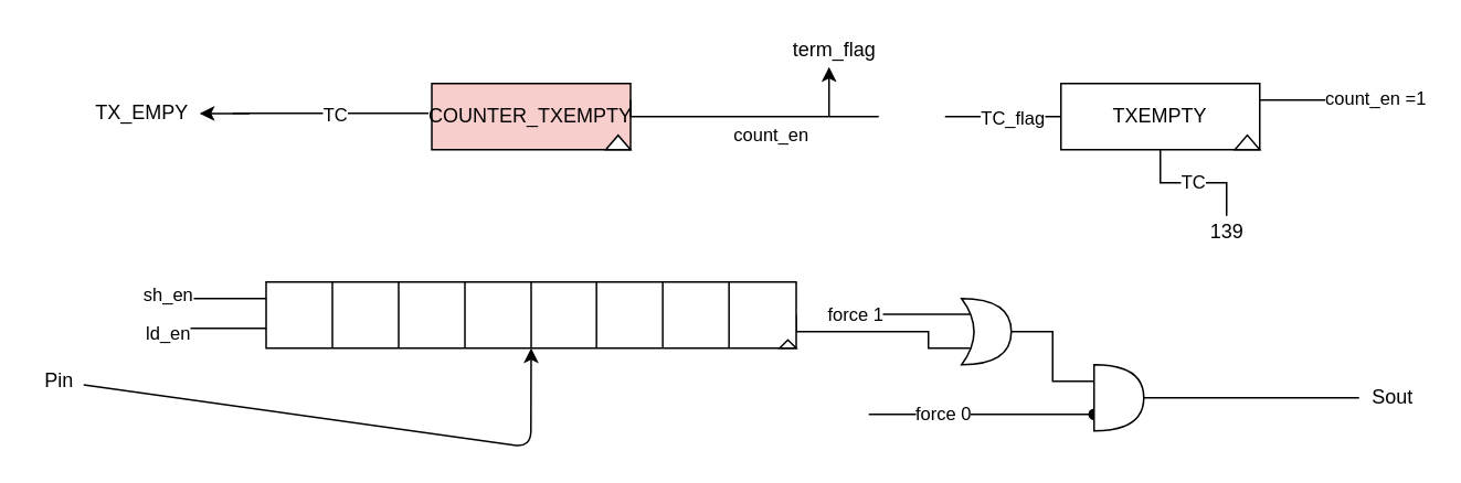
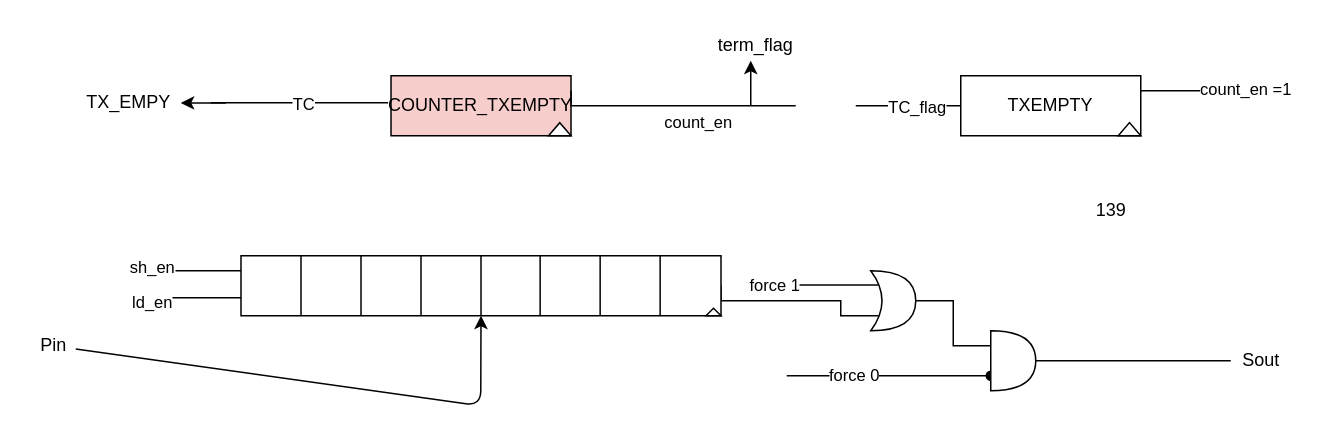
  <mxCell id="0" />
  <mxCell id="1" parent="0" />
  <mxCell id="2" style="edgeStyle=orthogonalEdgeStyle;rounded=0;orthogonalLoop=1;jettySize=auto;html=1;entryX=0.175;entryY=0.75;entryDx=0;entryDy=0;entryPerimeter=0;endArrow=none;endFill=0;exitX=1;exitY=0.5;exitDx=0;exitDy=0;" parent="1" source="3" target="14" edge="1"><mxGeometry relative="1" as="geometry"><mxPoint x="560.17" y="220" as="targetPoint" /><Array as="points"><mxPoint x="480" y="200" /><mxPoint x="560" y="200" /><mxPoint x="560" y="210" /></Array></mxGeometry></mxCell>
  <mxCell id="3" value="" style="rounded=0;whiteSpace=wrap;html=1;" parent="1" vertex="1"><mxGeometry x="160.17" y="170" width="320" height="40" as="geometry" /></mxCell>
  <mxCell id="4" value="" style="endArrow=none;html=1;" parent="1" edge="1"><mxGeometry width="50" height="50" relative="1" as="geometry"><mxPoint x="200.17" y="210" as="sourcePoint" /><mxPoint x="200.17" y="170" as="targetPoint" /></mxGeometry></mxCell>
  <mxCell id="5" value="" style="endArrow=none;html=1;" parent="1" edge="1"><mxGeometry width="50" height="50" relative="1" as="geometry"><mxPoint x="240.17" y="210" as="sourcePoint" /><mxPoint x="240.17" y="170" as="targetPoint" /></mxGeometry></mxCell>
  <mxCell id="6" value="" style="endArrow=none;html=1;" parent="1" edge="1"><mxGeometry width="50" height="50" relative="1" as="geometry"><mxPoint x="280.17" y="210" as="sourcePoint" /><mxPoint x="280.17" y="170" as="targetPoint" /></mxGeometry></mxCell>
  <mxCell id="7" value="" style="endArrow=none;html=1;" parent="1" edge="1"><mxGeometry width="50" height="50" relative="1" as="geometry"><mxPoint x="320.17" y="210" as="sourcePoint" /><mxPoint x="320.17" y="170" as="targetPoint" /></mxGeometry></mxCell>
  <mxCell id="8" value="" style="endArrow=none;html=1;" parent="1" edge="1"><mxGeometry width="50" height="50" relative="1" as="geometry"><mxPoint x="359.6" y="210" as="sourcePoint" /><mxPoint x="359.6" y="170" as="targetPoint" /></mxGeometry></mxCell>
  <mxCell id="9" value="" style="endArrow=none;html=1;" parent="1" edge="1"><mxGeometry width="50" height="50" relative="1" as="geometry"><mxPoint x="399.6" y="210" as="sourcePoint" /><mxPoint x="399.6" y="170" as="targetPoint" /></mxGeometry></mxCell>
  <mxCell id="10" value="" style="endArrow=none;html=1;" parent="1" edge="1"><mxGeometry width="50" height="50" relative="1" as="geometry"><mxPoint x="439.6" y="210" as="sourcePoint" /><mxPoint x="439.6" y="170" as="targetPoint" /></mxGeometry></mxCell>
  <mxCell id="11" value="" style="triangle;whiteSpace=wrap;html=1;rotation=-90;" parent="1" vertex="1"><mxGeometry x="472.67" y="202.5" width="5" height="10" as="geometry" /></mxCell>
  <mxCell id="12" value="" style="endArrow=classic;html=1;" parent="1" source="32" edge="1"><mxGeometry width="50" height="50" relative="1" as="geometry"><mxPoint x="40" y="270" as="sourcePoint" /><mxPoint x="320.17" y="210" as="targetPoint" /><Array as="points"><mxPoint x="320" y="270" /></Array></mxGeometry></mxCell>
  <mxCell id="13" style="edgeStyle=orthogonalEdgeStyle;rounded=0;orthogonalLoop=1;jettySize=auto;html=1;entryX=0;entryY=0.25;entryDx=0;entryDy=0;entryPerimeter=0;endArrow=none;endFill=0;" edge="1" parent="1" source="14" target="44"><mxGeometry relative="1" as="geometry" /></mxCell>
  <mxCell id="14" value="" style="shape=xor;whiteSpace=wrap;html=1;" parent="1" vertex="1"><mxGeometry x="580" y="180" width="30" height="40" as="geometry" /></mxCell>
  <mxCell id="15" value="" style="endArrow=oval;html=1;endFill=1;entryX=0;entryY=0.75;entryDx=0;entryDy=0;entryPerimeter=0;" parent="1" edge="1" target="44"><mxGeometry width="50" height="50" relative="1" as="geometry"><mxPoint x="524" y="250" as="sourcePoint" /><mxPoint x="660" y="240" as="targetPoint" /><Array as="points" /></mxGeometry></mxCell>
  <mxCell id="16" value="force 0" style="edgeLabel;html=1;align=center;verticalAlign=middle;resizable=0;points=[];" parent="15" vertex="1" connectable="0"><mxGeometry x="-0.024" y="1" relative="1" as="geometry"><mxPoint x="-21.63" y="0.94" as="offset" /></mxGeometry></mxCell>
  <mxCell id="17" value="" style="endArrow=none;html=1;entryX=0.175;entryY=0.75;entryDx=0;entryDy=0;entryPerimeter=0;endFill=0;" parent="1" edge="1"><mxGeometry width="50" height="50" relative="1" as="geometry"><mxPoint x="510" y="189.5" as="sourcePoint" /><mxPoint x="585.25" y="189.5" as="targetPoint" /></mxGeometry></mxCell>
  <mxCell id="18" value="force 1" style="edgeLabel;html=1;align=center;verticalAlign=middle;resizable=0;points=[];" parent="17" vertex="1" connectable="0"><mxGeometry x="-0.447" relative="1" as="geometry"><mxPoint x="-15.75" as="offset" /></mxGeometry></mxCell>
  <mxCell id="19" value="" style="endArrow=none;html=1;endFill=0;exitX=1;exitY=0.5;exitDx=0;exitDy=0;exitPerimeter=0;" parent="1" edge="1" source="44"><mxGeometry width="50" height="50" relative="1" as="geometry"><mxPoint x="710.17" y="270" as="sourcePoint" /><mxPoint x="820" y="240" as="targetPoint" /></mxGeometry></mxCell>
  <mxCell id="20" value="COUNTER_TXEMPTY" style="rounded=0;whiteSpace=wrap;html=1;fillColor=#f8cecc;" parent="1" vertex="1"><mxGeometry x="260.17" y="50" width="120" height="40" as="geometry" /></mxCell>
  <mxCell id="21" style="edgeStyle=orthogonalEdgeStyle;rounded=0;orthogonalLoop=1;jettySize=auto;html=1;exitX=1;exitY=0.25;exitDx=0;exitDy=0;endArrow=none;endFill=0;entryX=0;entryY=0.5;entryDx=0;entryDy=0;" parent="1" source="20" edge="1"><mxGeometry relative="1" as="geometry"><mxPoint x="530" y="70" as="targetPoint" /><mxPoint x="347.67" y="50" as="sourcePoint" /><Array as="points"><mxPoint x="380" y="70" /></Array></mxGeometry></mxCell>
  <mxCell id="22" value="count_en" style="edgeLabel;html=1;align=center;verticalAlign=middle;resizable=0;points=[];" parent="21" vertex="1" connectable="0"><mxGeometry x="-0.296" y="-1" relative="1" as="geometry"><mxPoint x="38.57" y="9" as="offset" /></mxGeometry></mxCell>
  <mxCell id="23" value="" style="endArrow=none;html=1;entryX=0;entryY=0.25;entryDx=0;entryDy=0;" parent="1" target="3" edge="1"><mxGeometry width="50" height="50" relative="1" as="geometry"><mxPoint x="110.17" y="180" as="sourcePoint" /><mxPoint x="220.17" y="240" as="targetPoint" /></mxGeometry></mxCell>
  <mxCell id="24" value="sh_en" style="edgeLabel;html=1;align=center;verticalAlign=middle;resizable=0;points=[];" parent="23" vertex="1" connectable="0"><mxGeometry x="0.163" y="3" relative="1" as="geometry"><mxPoint x="-39.14" as="offset" /></mxGeometry></mxCell>
  <mxCell id="25" value="" style="endArrow=none;html=1;" parent="1" edge="1"><mxGeometry width="50" height="50" relative="1" as="geometry"><mxPoint x="100.17" y="198" as="sourcePoint" /><mxPoint x="160.17" y="198" as="targetPoint" /><Array as="points" /></mxGeometry></mxCell>
  <mxCell id="26" value="ld_en" style="edgeLabel;html=1;align=center;verticalAlign=middle;resizable=0;points=[];" parent="25" vertex="1" connectable="0"><mxGeometry x="-0.462" y="-2" relative="1" as="geometry"><mxPoint x="-16.17" as="offset" /></mxGeometry></mxCell>
  <mxCell id="27" value="" style="endArrow=none;html=1;" parent="1" edge="1"><mxGeometry width="50" height="50" relative="1" as="geometry"><mxPoint x="140" y="68" as="sourcePoint" /><mxPoint x="258.17" y="68" as="targetPoint" /><Array as="points" /></mxGeometry></mxCell>
  <mxCell id="28" value="TC" style="edgeLabel;html=1;align=center;verticalAlign=middle;resizable=0;points=[];" parent="27" vertex="1" connectable="0"><mxGeometry x="0.253" y="2" relative="1" as="geometry"><mxPoint x="-12.28" y="2.18" as="offset" /></mxGeometry></mxCell>
  <mxCell id="29" style="edgeStyle=none;rounded=0;orthogonalLoop=1;jettySize=auto;html=1;" parent="1" edge="1"><mxGeometry relative="1" as="geometry"><mxPoint x="120" y="68.13" as="targetPoint" /><mxPoint x="150.17" y="68.13" as="sourcePoint" /></mxGeometry></mxCell>
  <mxCell id="30" value="" style="triangle;whiteSpace=wrap;html=1;rotation=-90;" parent="1" vertex="1"><mxGeometry x="368.3" y="78.13" width="8.75" height="15" as="geometry" /></mxCell>
  <mxCell id="31" value="Sout" style="text;html=1;align=center;verticalAlign=middle;resizable=0;points=[];autosize=1;" parent="1" vertex="1"><mxGeometry x="820" y="230" width="40" height="20" as="geometry" /></mxCell>
  <mxCell id="32" value="Pin" style="text;html=1;align=center;verticalAlign=middle;resizable=0;points=[];autosize=1;" parent="1" vertex="1"><mxGeometry x="20" y="220" width="30" height="20" as="geometry" /></mxCell>
  <mxCell id="33" value="TXEMPTY" style="rounded=0;whiteSpace=wrap;html=1;" parent="1" vertex="1"><mxGeometry x="640" y="50" width="120" height="40" as="geometry" /></mxCell>
  <mxCell id="34" style="edgeStyle=orthogonalEdgeStyle;rounded=0;orthogonalLoop=1;jettySize=auto;html=1;exitX=1;exitY=0.25;exitDx=0;exitDy=0;endArrow=none;endFill=0;" parent="1" source="33" edge="1"><mxGeometry relative="1" as="geometry"><mxPoint x="818" y="60" as="targetPoint" /><mxPoint x="727.5" y="50" as="sourcePoint" /><Array as="points"><mxPoint x="817.5" y="60" /></Array></mxGeometry></mxCell>
  <mxCell id="35" value="count_en =1" style="edgeLabel;html=1;align=center;verticalAlign=middle;resizable=0;points=[];" parent="34" vertex="1" connectable="0"><mxGeometry x="-0.296" y="-1" relative="1" as="geometry"><mxPoint x="49" y="-2.87" as="offset" /></mxGeometry></mxCell>
  <mxCell id="36" value="" style="endArrow=none;html=1;exitX=1;exitY=0.5;exitDx=0;exitDy=0;entryX=0;entryY=0.5;entryDx=0;entryDy=0;" parent="1" target="33" edge="1"><mxGeometry width="50" height="50" relative="1" as="geometry"><mxPoint x="570" y="70" as="sourcePoint" /><mxPoint x="638" y="68" as="targetPoint" /><Array as="points" /></mxGeometry></mxCell>
  <mxCell id="37" value="TC_flag" style="edgeLabel;html=1;align=center;verticalAlign=middle;resizable=0;points=[];" parent="36" vertex="1" connectable="0"><mxGeometry x="0.253" y="2" relative="1" as="geometry"><mxPoint x="-3.89" y="2" as="offset" /></mxGeometry></mxCell>
  <mxCell id="38" value="" style="triangle;whiteSpace=wrap;html=1;rotation=-90;" parent="1" vertex="1"><mxGeometry x="748.13" y="78.13" width="8.75" height="15" as="geometry" /></mxCell>
  <mxCell id="39" value="" style="endArrow=classic;html=1;" parent="1" edge="1"><mxGeometry width="50" height="50" relative="1" as="geometry"><mxPoint x="500" y="70" as="sourcePoint" /><mxPoint x="500" y="40" as="targetPoint" /></mxGeometry></mxCell>
  <mxCell id="40" value="term_flag" style="text;html=1;align=center;verticalAlign=middle;resizable=0;points=[];autosize=1;" parent="1" vertex="1"><mxGeometry x="462.67" y="20" width="80" height="20" as="geometry" /></mxCell>
  <mxCell id="41" value="TX_EMPY" style="text;html=1;align=center;verticalAlign=middle;resizable=0;points=[];autosize=1;" parent="1" vertex="1"><mxGeometry x="50" y="58.13" width="70" height="20" as="geometry" /></mxCell>
- <mxCell id="42" value="TC" style="edgeStyle=orthogonalEdgeStyle;rounded=0;orthogonalLoop=1;jettySize=auto;html=1;endArrow=none;endFill=0;" edge="1" parent="1" source="43" target="33"><mxGeometry relative="1" as="geometry" /></mxCell>
  <mxCell id="43" value="139" style="text;html=1;align=center;verticalAlign=middle;resizable=0;points=[];autosize=1;" vertex="1" parent="1"><mxGeometry x="720" y="130" width="40" height="20" as="geometry" /></mxCell>
  <mxCell id="44" value="" style="shape=or;whiteSpace=wrap;html=1;" vertex="1" parent="1"><mxGeometry x="660" y="220" width="30" height="40" as="geometry" /></mxCell>
